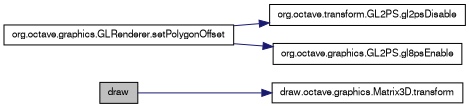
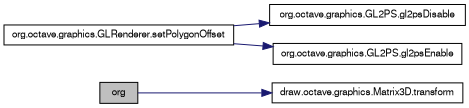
  digraph {
    rankdir=LR
    node [color=black fillcolor=white fontname=FreeSans fontsize=10 shape=record style=filled]
    edge [color=midnightblue fontname=FreeSans fontsize=10 labelfontname=FreeSans labelfontsize=10 style=solid]
-   n1 [fillcolor=grey75 fontcolor=black height=0.2 label=draw width=0.4]
+   n1 [fillcolor=grey75 fontcolor=black height=0.2 label=org width=0.4]
    n2 [height=0.2 label="draw.octave.graphics.Matrix3D.transform" width=0.4]
    n3 [height=0.2 label="org.octave.graphics.GLRenderer.setPolygonOffset" width=0.4]
-   n4 [height=0.2 label="org.octave.transform.GL2PS.gl2psDisable" width=0.4]
-   n5 [height=0.2 label="org.octave.graphics.GL2PS.gl8psEnable" width=0.4]
+   n4 [height=0.2 label="org.octave.graphics.GL2PS.gl2psDisable" width=0.4]
+   n5 [height=0.2 label="org.octave.graphics.GL2PS.gl2psEnable" width=0.4]
    n1 -> n2
    n3 -> n4
    n3 -> n5
  }
